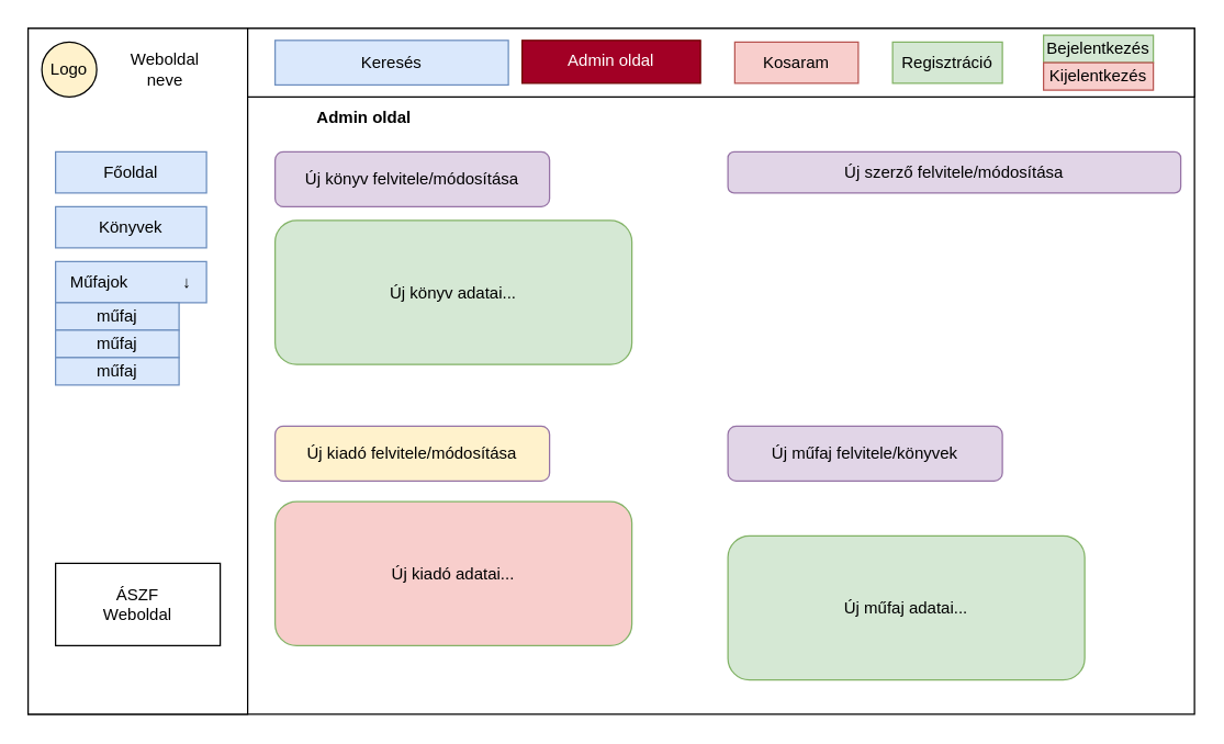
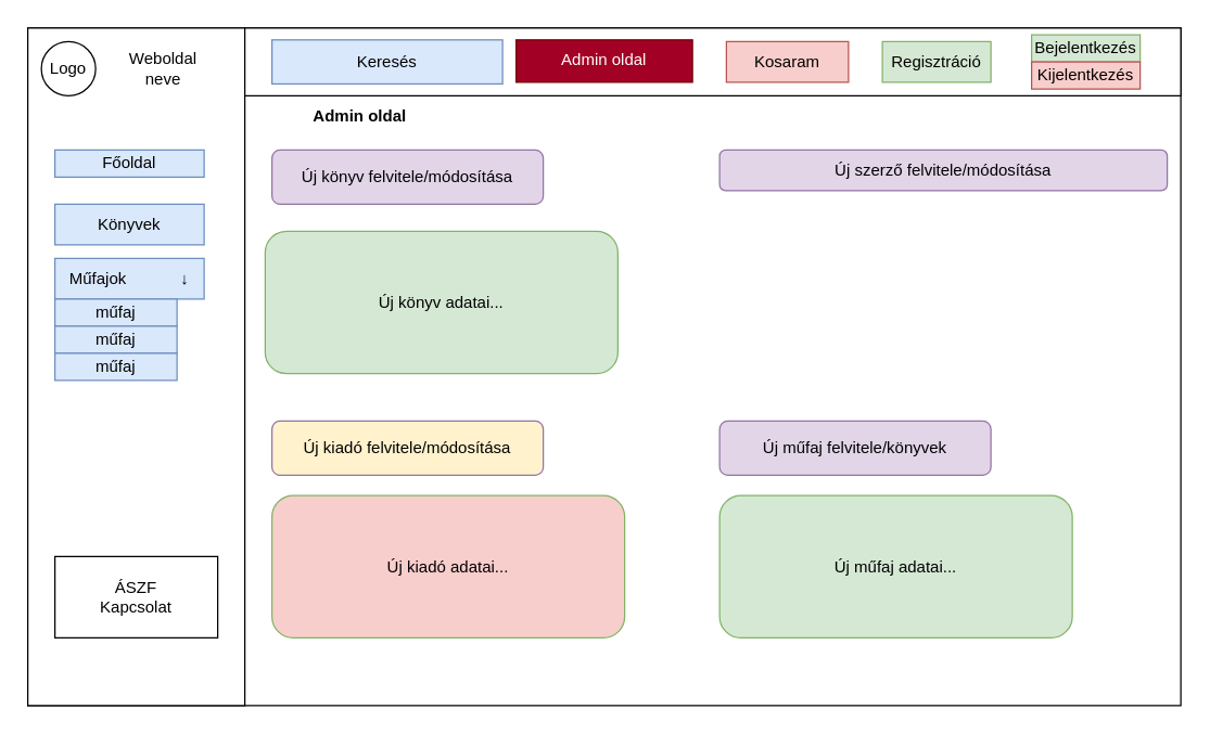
  <mxCell id="0" />
  <mxCell id="1" parent="0" />
  <mxCell id="2" value="" style="rounded=0;whiteSpace=wrap;html=1;" parent="1" vertex="1"><mxGeometry width="850" height="500" as="geometry" x="20" y="20" /></mxCell>
  <mxCell id="3" value="" style="rounded=0;whiteSpace=wrap;html=1;" parent="1" vertex="1"><mxGeometry width="160" height="500" as="geometry" x="20" y="20" /></mxCell>
  <mxCell id="4" value="" style="rounded=0;whiteSpace=wrap;html=1;" parent="1" vertex="1"><mxGeometry x="180" width="690" height="50" as="geometry" y="20" /></mxCell>
- <mxCell id="5" value="Logo" style="ellipse;whiteSpace=wrap;html=1;fillColor=#fff2cc;" parent="1" vertex="1"><mxGeometry x="30" y="30" width="40" height="40" as="geometry" /></mxCell>
+ <mxCell id="5" value="Logo" style="ellipse;whiteSpace=wrap;html=1;" parent="1" vertex="1"><mxGeometry x="30" y="30" width="40" height="40" as="geometry" /></mxCell>
  <mxCell id="6" value="Weboldal neve" style="text;html=1;strokeColor=none;fillColor=none;align=center;verticalAlign=middle;whiteSpace=wrap;rounded=0;" parent="1" vertex="1"><mxGeometry x="80" y="35" width="80" height="30" as="geometry" /></mxCell>
- <mxCell id="7" value="Főoldal" style="text;html=1;strokeColor=#6c8ebf;fillColor=#dae8fc;align=center;verticalAlign=middle;whiteSpace=wrap;rounded=0;" parent="1" vertex="1"><mxGeometry x="40" y="110" width="110" height="30" as="geometry" /></mxCell>
+ <mxCell id="7" value="Főoldal" style="text;html=1;strokeColor=#6c8ebf;fillColor=#dae8fc;align=center;verticalAlign=middle;whiteSpace=wrap;rounded=0;" parent="1" vertex="1"><mxGeometry x="40" y="110" width="110" height="20" as="geometry" /></mxCell>
  <mxCell id="8" value="Könyvek" style="text;html=1;strokeColor=#6c8ebf;fillColor=#dae8fc;align=center;verticalAlign=middle;whiteSpace=wrap;rounded=0;" parent="1" vertex="1"><mxGeometry x="40" y="150" width="110" height="30" as="geometry" /></mxCell>
  <mxCell id="9" value="Műfajok&amp;nbsp; &amp;nbsp; &amp;nbsp; &amp;nbsp; &amp;nbsp; &amp;nbsp;&amp;nbsp;↓" style="text;html=1;strokeColor=#6c8ebf;fillColor=#dae8fc;align=center;verticalAlign=middle;whiteSpace=wrap;rounded=0;" parent="1" vertex="1"><mxGeometry x="40" y="190" width="110" height="30" as="geometry" /></mxCell>
  <mxCell id="10" value="Regisztráció" style="text;html=1;strokeColor=#82b366;fillColor=#d5e8d4;align=center;verticalAlign=middle;whiteSpace=wrap;rounded=0;" parent="1" vertex="1"><mxGeometry x="650" y="30" width="80" height="30" as="geometry" /></mxCell>
  <mxCell id="11" value="Bejelentkezés" style="text;html=1;strokeColor=#82b366;fillColor=#d5e8d4;align=center;verticalAlign=middle;whiteSpace=wrap;rounded=0;" parent="1" vertex="1"><mxGeometry x="760" y="25" width="80" height="20" as="geometry" /></mxCell>
  <mxCell id="12" value="Kijelentkezés" style="text;html=1;strokeColor=#b85450;fillColor=#f8cecc;align=center;verticalAlign=middle;whiteSpace=wrap;rounded=0;" parent="1" vertex="1"><mxGeometry x="760" y="45" width="80" height="20" as="geometry" /></mxCell>
- <mxCell id="13" value="ÁSZF&lt;br&gt;Weboldal" style="rounded=0;whiteSpace=wrap;html=1;" parent="1" vertex="1"><mxGeometry x="40" y="410" width="120" height="60" as="geometry" /></mxCell>
+ <mxCell id="13" value="ÁSZF&lt;br&gt;Kapcsolat" style="rounded=0;whiteSpace=wrap;html=1;" parent="1" vertex="1"><mxGeometry x="40" y="410" width="120" height="60" as="geometry" /></mxCell>
  <mxCell id="14" value="Keresés" style="rounded=0;whiteSpace=wrap;html=1;fillColor=#dae8fc;strokeColor=#6c8ebf;" parent="1" vertex="1"><mxGeometry x="200" y="28.75" width="170" height="32.5" as="geometry" /></mxCell>
  <mxCell id="15" value="Kosaram" style="rounded=0;whiteSpace=wrap;html=1;fillColor=#f8cecc;strokeColor=#b85450;" parent="1" vertex="1"><mxGeometry x="535" y="30" width="90" height="30" as="geometry" /></mxCell>
  <mxCell id="16" value="műfaj" style="rounded=0;whiteSpace=wrap;html=1;fillColor=#dae8fc;strokeColor=#6c8ebf;" parent="1" vertex="1"><mxGeometry x="40" y="220" width="90" height="20" as="geometry" /></mxCell>
  <mxCell id="17" value="műfaj" style="rounded=0;whiteSpace=wrap;html=1;fillColor=#dae8fc;strokeColor=#6c8ebf;" parent="1" vertex="1"><mxGeometry x="40" y="240" width="90" height="20" as="geometry" /></mxCell>
  <mxCell id="18" value="műfaj" style="rounded=0;whiteSpace=wrap;html=1;fillColor=#dae8fc;strokeColor=#6c8ebf;" parent="1" vertex="1"><mxGeometry x="40" y="260" width="90" height="20" as="geometry" /></mxCell>
  <mxCell id="19" value="Új könyv felvitele/módosítása" style="rounded=1;whiteSpace=wrap;html=1;fillColor=#e1d5e7;strokeColor=#9673a6;" parent="1" vertex="1"><mxGeometry x="200" y="110" width="200" height="40" as="geometry" /></mxCell>
  <mxCell id="20" value="Új kiadó felvitele/módosítása" style="rounded=1;whiteSpace=wrap;html=1;fillColor=#fff2cc;strokeColor=#9673a6;" parent="1" vertex="1"><mxGeometry x="200" y="310" width="200" height="40" as="geometry" /></mxCell>
  <mxCell id="21" value="Új kiadó adatai..." style="rounded=1;whiteSpace=wrap;html=1;fillColor=#f8cecc;strokeColor=#82b366;" parent="1" vertex="1"><mxGeometry x="200" y="365" width="260" height="105" as="geometry" /></mxCell>
- <mxCell id="22" value="Új könyv adatai..." style="rounded=1;whiteSpace=wrap;html=1;fillColor=#d5e8d4;strokeColor=#82b366;" parent="1" vertex="1"><mxGeometry x="200" y="160" width="260" height="105" as="geometry" /></mxCell>
+ <mxCell id="22" value="Új könyv adatai..." style="rounded=1;whiteSpace=wrap;html=1;fillColor=#d5e8d4;strokeColor=#82b366;" parent="1" vertex="1"><mxGeometry x="195" y="170" width="260" height="105" as="geometry" /></mxCell>
  <mxCell id="23" value="Új szerző felvitele/módosítása" style="rounded=1;whiteSpace=wrap;html=1;fillColor=#e1d5e7;strokeColor=#9673a6;" parent="1" vertex="1"><mxGeometry x="530" y="110" width="330" height="30" as="geometry" /></mxCell>
  <mxCell id="24" value="Új műfaj felvitele/könyvek" style="rounded=1;whiteSpace=wrap;html=1;fillColor=#e1d5e7;strokeColor=#9673a6;" parent="1" vertex="1"><mxGeometry x="530" y="310" width="200" height="40" as="geometry" /></mxCell>
- <mxCell id="25" value="Új műfaj adatai..." style="rounded=1;whiteSpace=wrap;html=1;fillColor=#d5e8d4;strokeColor=#82b366;" parent="1" vertex="1"><mxGeometry x="530" y="390" width="260" height="105" as="geometry" /></mxCell>
+ <mxCell id="25" value="Új műfaj adatai..." style="rounded=1;whiteSpace=wrap;html=1;fillColor=#d5e8d4;strokeColor=#82b366;" parent="1" vertex="1"><mxGeometry x="530" y="365" width="260" height="105" as="geometry" /></mxCell>
  <mxCell id="26" value="Admin oldal" style="text;html=1;strokeColor=none;fillColor=none;align=center;verticalAlign=middle;whiteSpace=wrap;rounded=0;fontStyle=1" parent="1" vertex="1"><mxGeometry x="200" y="70" width="130" height="30" as="geometry" /></mxCell>
  <mxCell id="27" value="Admin oldal" style="rounded=0;whiteSpace=wrap;html=1;fillColor=#a20025;fontColor=#ffffff;strokeColor=#6F0000;" vertex="1" parent="1"><mxGeometry x="380" y="28.75" width="130" height="31.25" as="geometry" /></mxCell>
